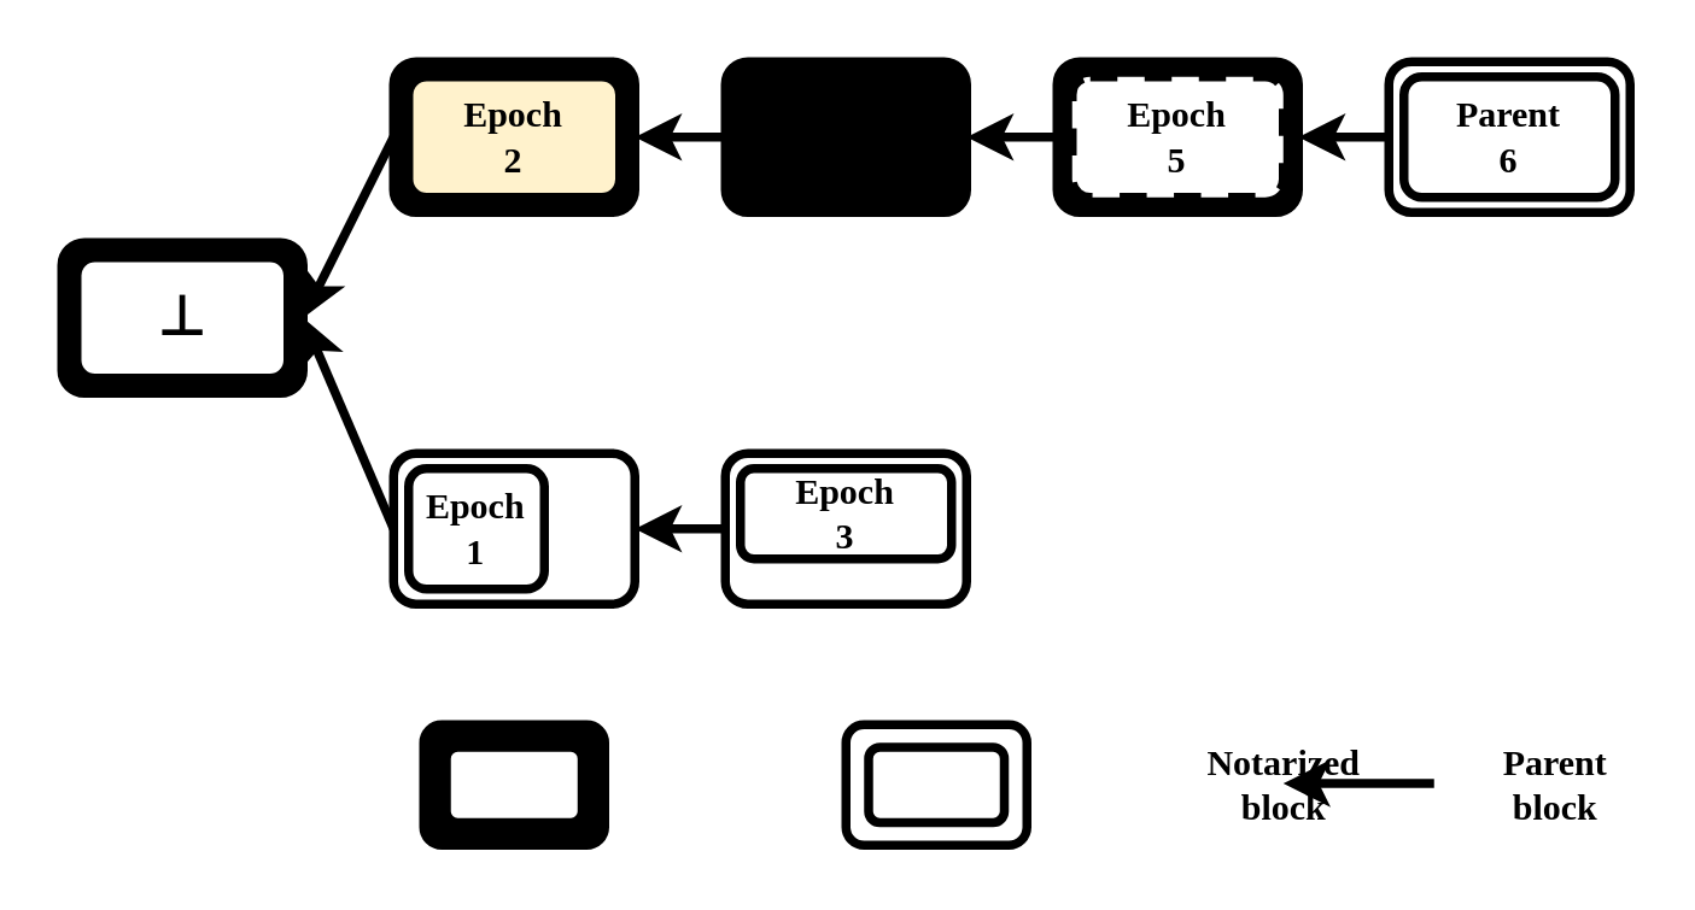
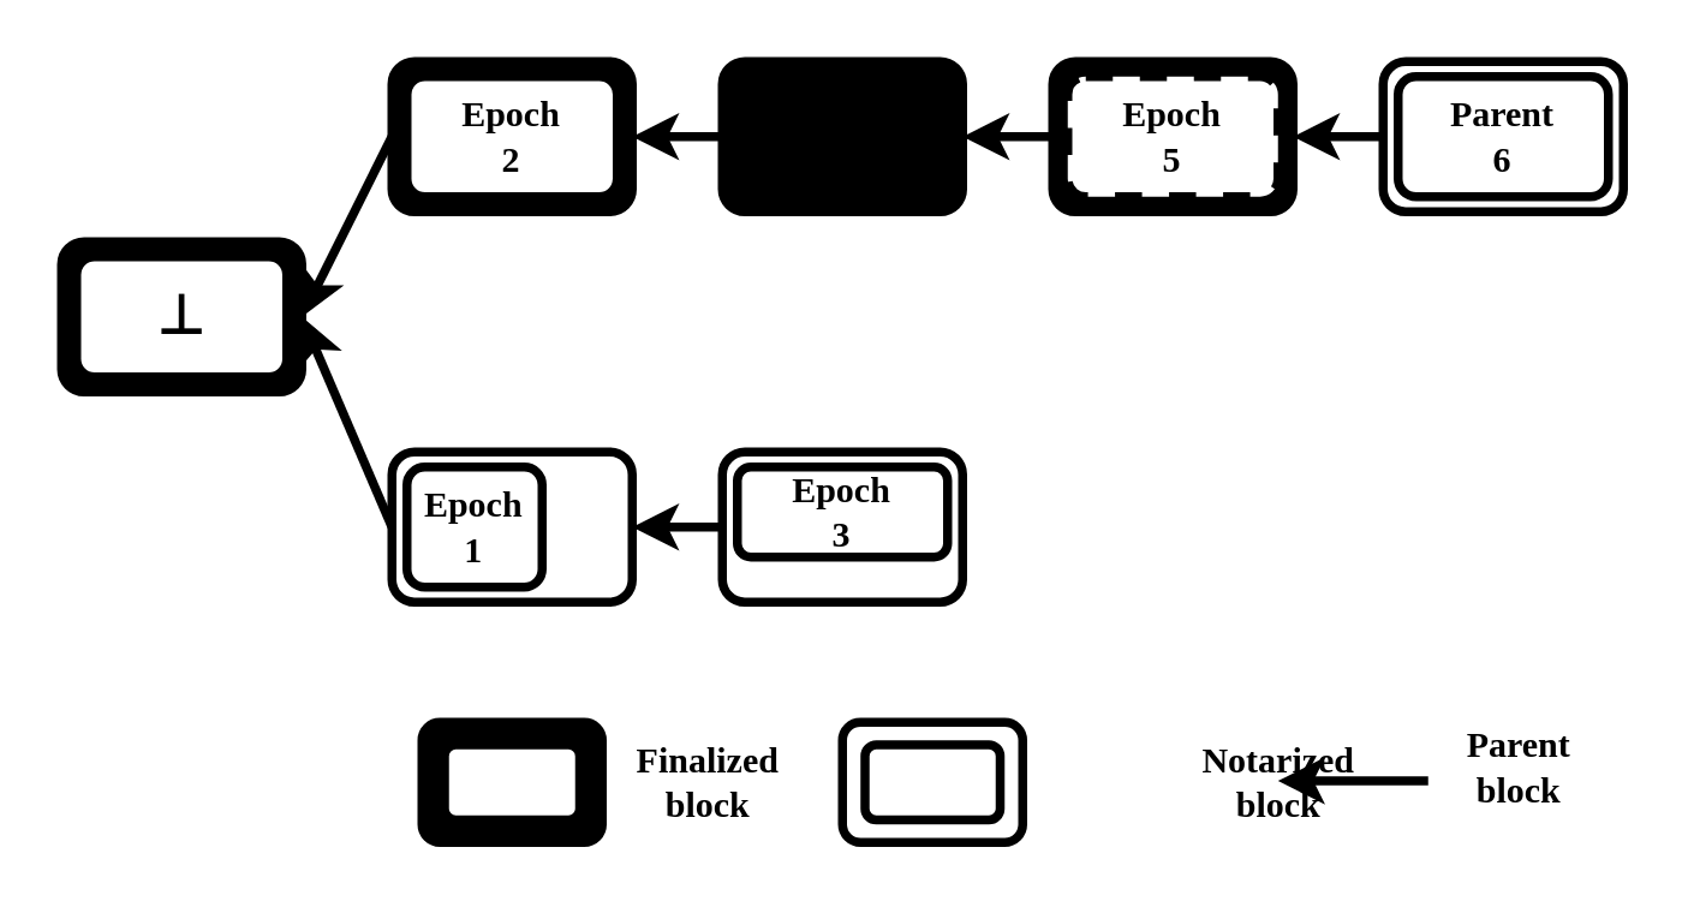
  <mxCell id="0" />
  <mxCell id="1" parent="0" />
  <mxCell id="2" value="" style="rounded=1;whiteSpace=wrap;html=1;fillColor=#000000;strokeColor=default;strokeWidth=3;fontFamily=Times New Roman;fontStyle=1" parent="1" vertex="1"><mxGeometry x="20" y="80" width="80" height="50" as="geometry" /></mxCell>
  <mxCell id="3" value="&lt;font style=&quot;font-size: 18px;&quot;&gt;⊥&lt;/font&gt;" style="rounded=1;whiteSpace=wrap;html=1;fillColor=#FFFFFF;strokeColor=default;strokeWidth=3;fontFamily=Times New Roman;fontStyle=1" parent="1" vertex="1"><mxGeometry x="25" y="85" width="70" height="40" as="geometry" /></mxCell>
  <mxCell id="4" value="" style="rounded=1;whiteSpace=wrap;html=1;fillColor=#000000;strokeColor=default;strokeWidth=3;fontFamily=Times New Roman;fontStyle=1" parent="1" vertex="1"><mxGeometry x="130" y="20" width="80" height="50" as="geometry" /></mxCell>
- <mxCell id="5" value="Epoch&lt;div&gt;2&lt;/div&gt;" style="rounded=1;whiteSpace=wrap;html=1;fillColor=#fff2cc;strokeColor=default;strokeWidth=3;fontFamily=Times New Roman;fontStyle=1;" parent="1" vertex="1"><mxGeometry x="135" y="25" width="70" height="40" as="geometry" /></mxCell>
+ <mxCell id="5" value="Epoch&lt;div&gt;2&lt;/div&gt;" style="rounded=1;whiteSpace=wrap;html=1;fillColor=#FFFFFF;strokeColor=default;strokeWidth=3;fontFamily=Times New Roman;fontStyle=1" parent="1" vertex="1"><mxGeometry x="135" y="25" width="70" height="40" as="geometry" /></mxCell>
  <mxCell id="6" value="" style="rounded=1;whiteSpace=wrap;html=1;strokeWidth=3;fontFamily=Times New Roman;fontStyle=1" parent="1" vertex="1"><mxGeometry x="130" y="150" width="80" height="50" as="geometry" /></mxCell>
  <mxCell id="7" value="Epoch&lt;div&gt;1&lt;/div&gt;" style="rounded=1;whiteSpace=wrap;html=1;strokeWidth=3;fontFamily=Times New Roman;fontStyle=1" parent="1" vertex="1"><mxGeometry x="135" y="155" width="45" height="40" as="geometry" /></mxCell>
  <mxCell id="8" style="edgeStyle=orthogonalEdgeStyle;rounded=0;orthogonalLoop=1;jettySize=auto;html=1;exitX=0;exitY=0.5;exitDx=0;exitDy=0;entryX=1;entryY=0.5;entryDx=0;entryDy=0;strokeWidth=3;fontFamily=Times New Roman;fontStyle=1;strokeColor=default;" parent="1" source="9" target="4" edge="1"><mxGeometry relative="1" as="geometry" /></mxCell>
  <mxCell id="9" value="" style="rounded=1;whiteSpace=wrap;html=1;fillColor=#000000;strokeColor=default;strokeWidth=3;fontFamily=Times New Roman;fontStyle=1" parent="1" vertex="1"><mxGeometry x="240" y="20" width="80" height="50" as="geometry" /></mxCell>
  <mxCell id="10" style="edgeStyle=orthogonalEdgeStyle;rounded=0;orthogonalLoop=1;jettySize=auto;html=1;exitX=0;exitY=0.5;exitDx=0;exitDy=0;entryX=1;entryY=0.5;entryDx=0;entryDy=0;strokeWidth=3;fontFamily=Times New Roman;fontStyle=1" parent="1" source="11" target="6" edge="1"><mxGeometry relative="1" as="geometry" /></mxCell>
  <mxCell id="11" value="" style="rounded=1;whiteSpace=wrap;html=1;strokeWidth=3;fontFamily=Times New Roman;fontStyle=1" parent="1" vertex="1"><mxGeometry x="240" y="150" width="80" height="50" as="geometry" /></mxCell>
  <mxCell id="12" value="Epoch&lt;div&gt;3&lt;/div&gt;" style="rounded=1;whiteSpace=wrap;html=1;strokeWidth=3;fontFamily=Times New Roman;fontStyle=1" parent="1" vertex="1"><mxGeometry x="245" y="155" width="70" height="30" as="geometry" /></mxCell>
  <mxCell id="13" style="edgeStyle=orthogonalEdgeStyle;rounded=0;orthogonalLoop=1;jettySize=auto;html=1;exitX=0;exitY=0.5;exitDx=0;exitDy=0;entryX=1;entryY=0.5;entryDx=0;entryDy=0;strokeWidth=3;fontFamily=Times New Roman;fontStyle=1;strokeColor=default;" parent="1" source="14" target="9" edge="1"><mxGeometry relative="1" as="geometry" /></mxCell>
  <mxCell id="14" value="" style="rounded=1;whiteSpace=wrap;html=1;fillColor=#000000;strokeColor=default;strokeWidth=3;fontFamily=Times New Roman;fontStyle=1" parent="1" vertex="1"><mxGeometry x="350" y="20" width="80" height="50" as="geometry" /></mxCell>
  <mxCell id="15" value="Epoch&lt;div&gt;5&lt;/div&gt;" style="rounded=1;whiteSpace=wrap;html=1;fillColor=default;strokeColor=default;strokeWidth=3;fontFamily=Times New Roman;fontStyle=1;dashed=1;" parent="1" vertex="1"><mxGeometry x="355" y="25" width="70" height="40" as="geometry" /></mxCell>
  <mxCell id="16" value="" style="rounded=1;whiteSpace=wrap;html=1;strokeWidth=3;fontFamily=Times New Roman;fontStyle=1" parent="1" vertex="1"><mxGeometry x="460" y="20" width="80" height="50" as="geometry" /></mxCell>
  <mxCell id="17" style="edgeStyle=orthogonalEdgeStyle;rounded=0;orthogonalLoop=1;jettySize=auto;html=1;exitX=0;exitY=0.5;exitDx=0;exitDy=0;entryX=1;entryY=0.5;entryDx=0;entryDy=0;strokeWidth=3;fontFamily=Times New Roman;fontStyle=1" parent="1" source="16" target="14" edge="1"><mxGeometry relative="1" as="geometry" /></mxCell>
  <mxCell id="18" value="Parent&lt;div&gt;6&lt;/div&gt;" style="rounded=1;whiteSpace=wrap;html=1;strokeWidth=3;fontFamily=Times New Roman;fontStyle=1" parent="1" vertex="1"><mxGeometry x="465" y="25" width="70" height="40" as="geometry" /></mxCell>
  <mxCell id="19" value="" style="endArrow=classic;html=1;rounded=0;exitX=0;exitY=0.5;exitDx=0;exitDy=0;entryX=1;entryY=0.5;entryDx=0;entryDy=0;strokeWidth=3;fontFamily=Times New Roman;fontStyle=1;strokeColor=default;" parent="1" source="4" target="2" edge="1"><mxGeometry width="50" height="50" relative="1" as="geometry"><mxPoint x="370" y="130" as="sourcePoint" /><mxPoint x="420" y="80" as="targetPoint" /></mxGeometry></mxCell>
  <mxCell id="20" value="" style="endArrow=classic;html=1;rounded=0;exitX=0;exitY=0.5;exitDx=0;exitDy=0;entryX=1;entryY=0.5;entryDx=0;entryDy=0;strokeWidth=3;fontFamily=Times New Roman;fontStyle=1" parent="1" source="6" target="2" edge="1"><mxGeometry width="50" height="50" relative="1" as="geometry"><mxPoint x="370" y="130" as="sourcePoint" /><mxPoint x="420" y="80" as="targetPoint" /></mxGeometry></mxCell>
  <mxCell id="21" value="" style="rounded=1;whiteSpace=wrap;html=1;strokeWidth=3;fontFamily=Times New Roman;fontStyle=1" parent="1" vertex="1"><mxGeometry x="280" y="240" width="60" height="40" as="geometry" /></mxCell>
  <mxCell id="22" value="" style="rounded=1;whiteSpace=wrap;html=1;strokeWidth=3;fontFamily=Times New Roman;fontStyle=1" parent="1" vertex="1"><mxGeometry x="287.5" y="247.5" width="45" height="25" as="geometry" /></mxCell>
  <mxCell id="23" value="" style="endArrow=classic;html=1;rounded=0;entryX=1;entryY=0.5;entryDx=0;entryDy=0;strokeWidth=3;fontFamily=Times New Roman;fontStyle=1" parent="1" edge="1"><mxGeometry width="50" height="50" relative="1" as="geometry"><mxPoint x="475" y="259.5" as="sourcePoint" /><mxPoint x="425" y="259.5" as="targetPoint" /></mxGeometry></mxCell>
+ <mxCell id="24" value="Finalized&lt;div&gt;block&lt;/div&gt;" style="text;html=1;align=center;verticalAlign=middle;resizable=0;points=[];autosize=1;strokeColor=none;fillColor=none;strokeWidth=3;fontFamily=Times New Roman;fontStyle=1" parent="1" vertex="1"><mxGeometry x="200" y="240" width="70" height="40" as="geometry" /></mxCell>
  <mxCell id="25" value="Notarized&lt;div&gt;block&lt;/div&gt;" style="text;html=1;align=center;verticalAlign=middle;resizable=0;points=[];autosize=1;strokeColor=none;fillColor=none;strokeWidth=3;fontFamily=Times New Roman;fontStyle=1" parent="1" vertex="1"><mxGeometry x="390" y="240" width="70" height="40" as="geometry" /></mxCell>
- <mxCell id="26" value="Parent&lt;div&gt;block&lt;/div&gt;" style="text;html=1;align=center;verticalAlign=middle;resizable=0;points=[];autosize=1;strokeColor=none;fillColor=none;strokeWidth=3;fontFamily=Times New Roman;fontStyle=1" parent="1" vertex="1"><mxGeometry x="490" y="240" width="50" height="40" as="geometry" /></mxCell>
+ <mxCell id="26" value="Parent&lt;div&gt;block&lt;/div&gt;" style="text;html=1;align=center;verticalAlign=middle;resizable=0;points=[];autosize=1;strokeColor=none;fillColor=none;strokeWidth=3;fontFamily=Times New Roman;fontStyle=1" parent="1" vertex="1"><mxGeometry x="480" y="235" width="50" height="40" as="geometry" /></mxCell>
  <mxCell id="27" value="" style="rounded=1;whiteSpace=wrap;html=1;strokeWidth=3;fontFamily=Times New Roman;fontStyle=1;fillColor=#000000;" vertex="1" parent="1"><mxGeometry x="140" y="240" width="60" height="40" as="geometry" /></mxCell>
  <mxCell id="28" value="" style="rounded=1;whiteSpace=wrap;html=1;strokeWidth=3;fontFamily=Times New Roman;fontStyle=1" vertex="1" parent="1"><mxGeometry x="147.5" y="247.5" width="45" height="25" as="geometry" /></mxCell>
